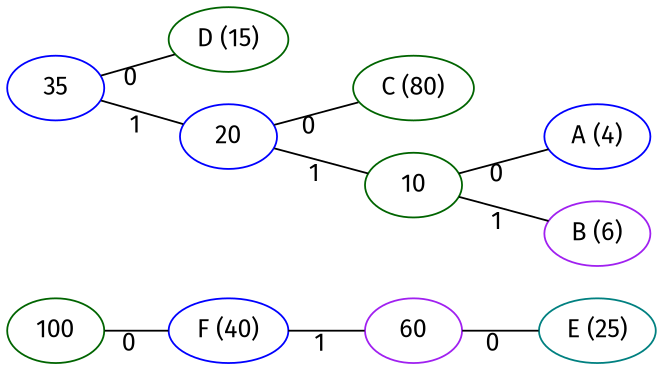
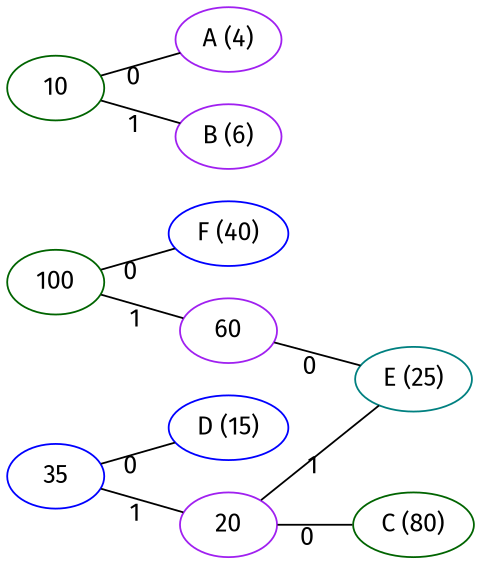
  graph {
    fontname="Fira Sans"
    rankdir=LR
    node [color=blue fontname="Fira Sans"]
    edge [fontname="Fira Sans" xlabel=0]
    100 [color=darkgreen]
    "F (40)"
    60 [color=purple]
    "E (25)" [color=teal]
    35
-   "D (15)" [color=darkgreen]
-   20
+   "D (15)"
+   20 [color=purple]
    n8 [color=darkgreen label="C (80)"]
    10 [color=darkgreen]
-   "A (4)"
+   "A (4)" [color=purple]
    "B (6)" [color=purple]
    100 -- "F (40)"
-   "F (40)" -- 60 [xlabel=1]
+   100 -- 60 [xlabel=1]
    60 -- "E (25)"
    35 -- "D (15)"
    35 -- 20 [xlabel=1]
    20 -- n8
-   20 -- 10 [xlabel=1]
+   20 -- "E (25)" [xlabel=1]
    10 -- "A (4)"
    10 -- "B (6)" [xlabel=1]
  }
